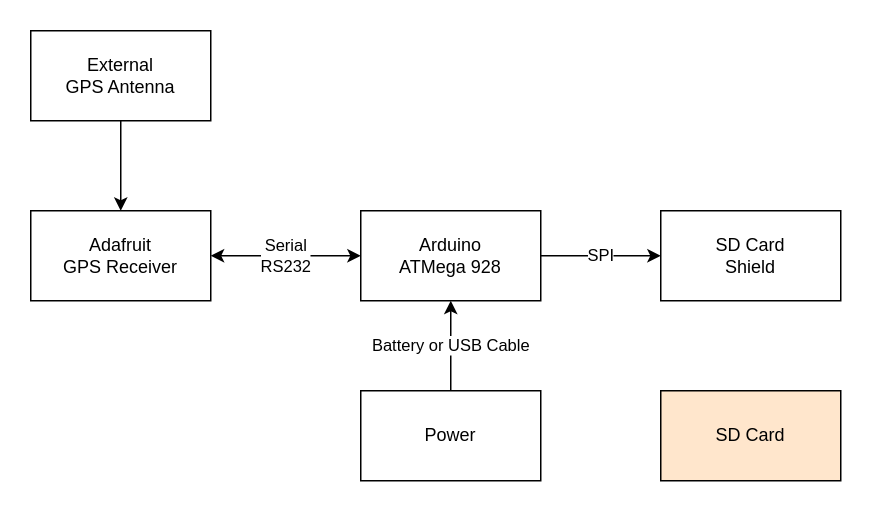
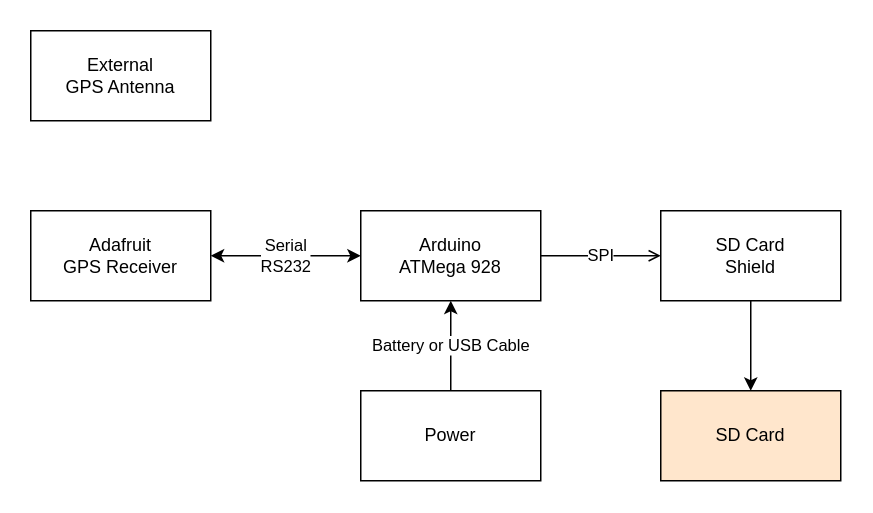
  <mxCell id="0" />
  <mxCell id="1" parent="0" />
  <mxCell id="2" value="&lt;div&gt;Serial&lt;/div&gt;&lt;div&gt;RS232&lt;br&gt;&lt;/div&gt;" style="edgeStyle=orthogonalEdgeStyle;rounded=0;orthogonalLoop=1;jettySize=auto;html=1;startArrow=classic;startFill=1;" edge="1" parent="1" source="3" target="7"><mxGeometry relative="1" as="geometry" /></mxCell>
  <mxCell id="3" value="&lt;div&gt;Adafruit&lt;/div&gt;&lt;div&gt;GPS Receiver&lt;br&gt;&lt;/div&gt;" style="rounded=0;whiteSpace=wrap;html=1;" vertex="1" parent="1"><mxGeometry x="20" y="140" width="120" height="60" as="geometry" /></mxCell>
- <mxCell id="4" value="" style="edgeStyle=orthogonalEdgeStyle;rounded=0;orthogonalLoop=1;jettySize=auto;html=1;" edge="1" parent="1" source="5" target="3"><mxGeometry relative="1" as="geometry" /></mxCell>
  <mxCell id="5" value="&lt;div&gt;External&lt;/div&gt;&lt;div&gt;GPS Antenna&lt;br&gt;&lt;/div&gt;" style="rounded=0;whiteSpace=wrap;html=1;" vertex="1" parent="1"><mxGeometry x="20" y="20" width="120" height="60" as="geometry" /></mxCell>
- <mxCell id="6" value="SPI" style="edgeStyle=orthogonalEdgeStyle;rounded=0;orthogonalLoop=1;jettySize=auto;html=1;" edge="1" parent="1" source="7" target="11"><mxGeometry relative="1" as="geometry" /></mxCell>
+ <mxCell id="6" value="SPI" style="edgeStyle=orthogonalEdgeStyle;rounded=0;orthogonalLoop=1;jettySize=auto;html=1;endArrow=open;" edge="1" parent="1" source="7" target="11"><mxGeometry relative="1" as="geometry" /></mxCell>
  <mxCell id="7" value="&lt;div&gt;Arduino&lt;/div&gt;&lt;div&gt;ATMega 928&lt;br&gt;&lt;/div&gt;" style="rounded=0;whiteSpace=wrap;html=1;" vertex="1" parent="1"><mxGeometry x="240" y="140" width="120" height="60" as="geometry" /></mxCell>
  <mxCell id="8" value="Battery or USB Cable" style="edgeStyle=orthogonalEdgeStyle;rounded=0;orthogonalLoop=1;jettySize=auto;html=1;" edge="1" parent="1" source="9" target="7"><mxGeometry relative="1" as="geometry" /></mxCell>
  <mxCell id="9" value="Power" style="rounded=0;whiteSpace=wrap;html=1;" vertex="1" parent="1"><mxGeometry x="240" y="260" width="120" height="60" as="geometry" /></mxCell>
+ <mxCell id="10" value="" style="edgeStyle=orthogonalEdgeStyle;rounded=0;orthogonalLoop=1;jettySize=auto;html=1;" edge="1" parent="1" source="11" target="12"><mxGeometry relative="1" as="geometry" /></mxCell>
  <mxCell id="11" value="&lt;div&gt;SD Card&lt;/div&gt;&lt;div&gt;Shield&lt;br&gt;&lt;/div&gt;" style="rounded=0;whiteSpace=wrap;html=1;" vertex="1" parent="1"><mxGeometry x="440" y="140" width="120" height="60" as="geometry" /></mxCell>
  <mxCell id="12" value="SD Card" style="rounded=0;whiteSpace=wrap;html=1;fillColor=#ffe6cc;" vertex="1" parent="1"><mxGeometry x="440" y="260" width="120" height="60" as="geometry" /></mxCell>
